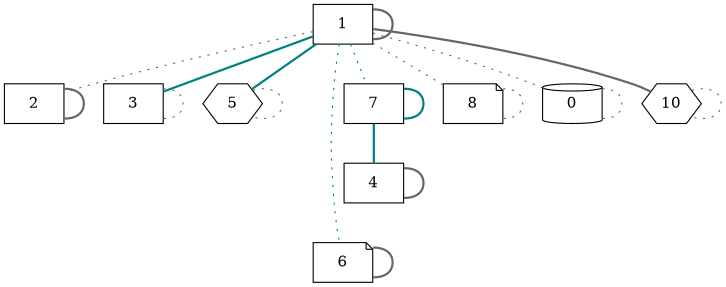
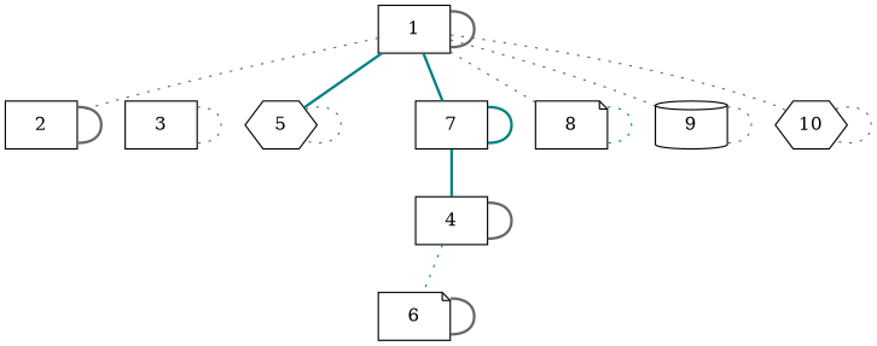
  graph {
    node [host_bandwidth_down="10 Mbit" host_bandwidth_up="10 Mbit" shape=box]
    edge [color=gray40 latency="10 ms" packet_loss=0.0 style=bold weight=0]
    1
    2
    3
    5 [shape=hexagon]
    6 [shape=note]
    7
    8 [shape=note]
-   9 [shape=cylinder label=0]
+   9 [shape=cylinder]
    10 [shape=hexagon]
    4
    1 -- 1
    1 -- 2 [style=dotted weight=1]
-   1 -- 3 [color=teal weight=1]
    1 -- 5 [color=teal weight=1]
-   1 -- 6 [color=teal style=dotted weight=1]
-   1 -- 7 [color=teal style=dotted weight=1]
+   4 -- 6 [color=teal style=dotted weight=1]
+   1 -- 7 [color=teal weight=1]
    1 -- 8 [style=dotted weight=1]
    1 -- 9 [style=dotted weight=1]
-   1 -- 10 [weight=1]
+   1 -- 10 [style=dotted weight=1]
    2 -- 2
    3 -- 3 [style=dotted]
    5 -- 5 [style=dotted]
    6 -- 6
    7 -- 7 [color=teal]
    7 -- 4 [color=teal weight=1]
    8 -- 8 [color=teal style=dotted]
    9 -- 9 [style=dotted]
    10 -- 10 [style=dotted]
    4 -- 4
  }
